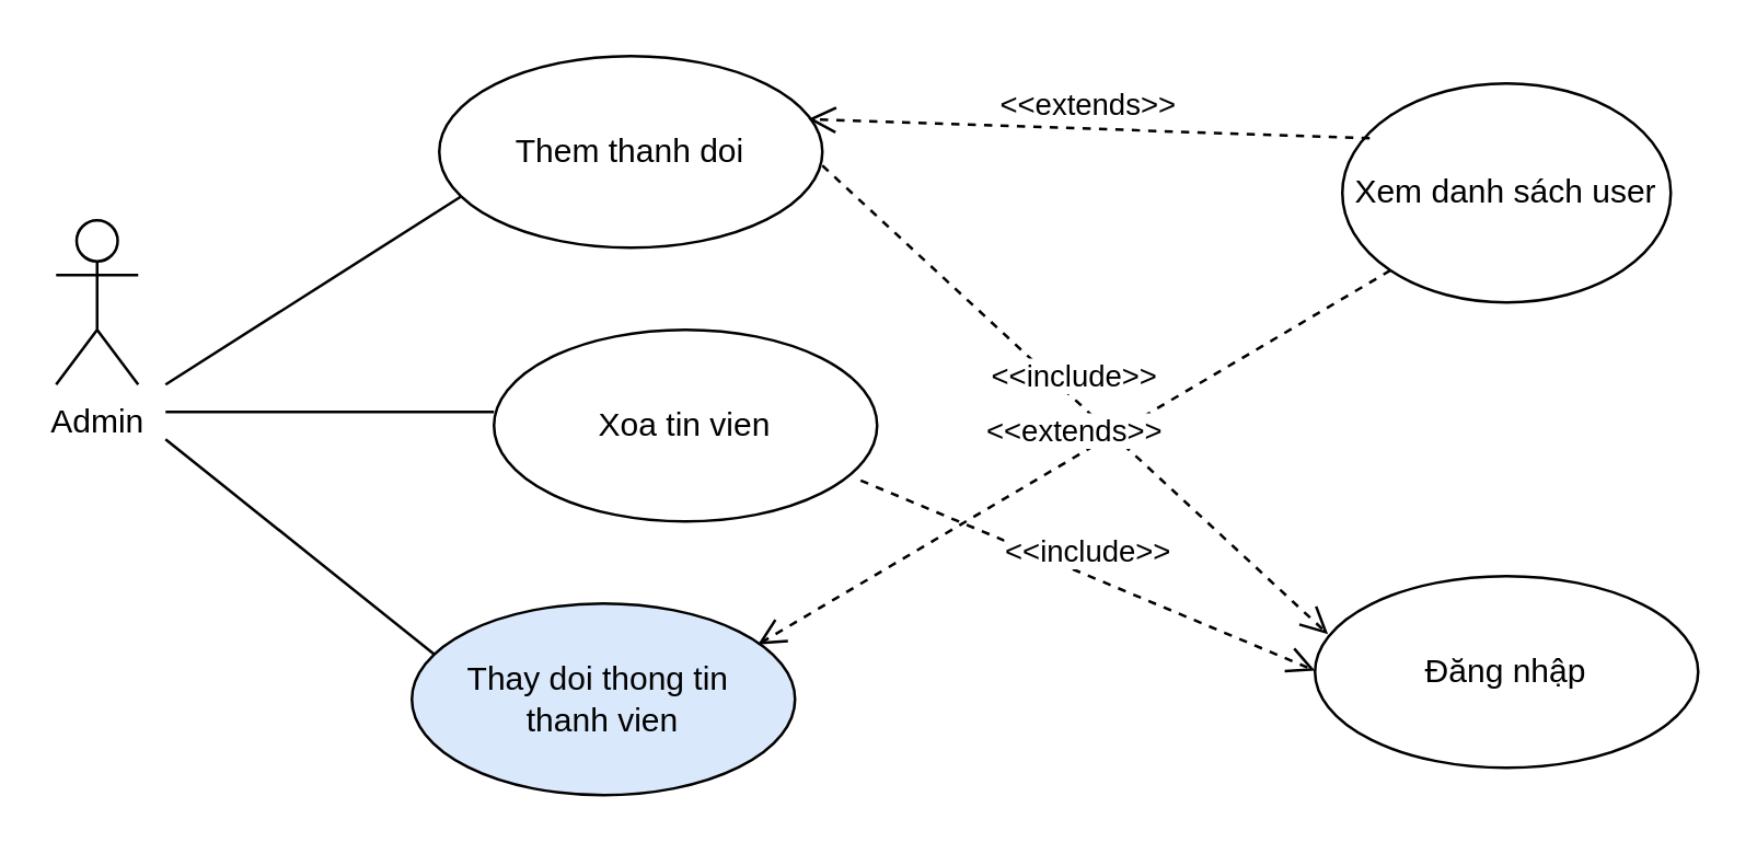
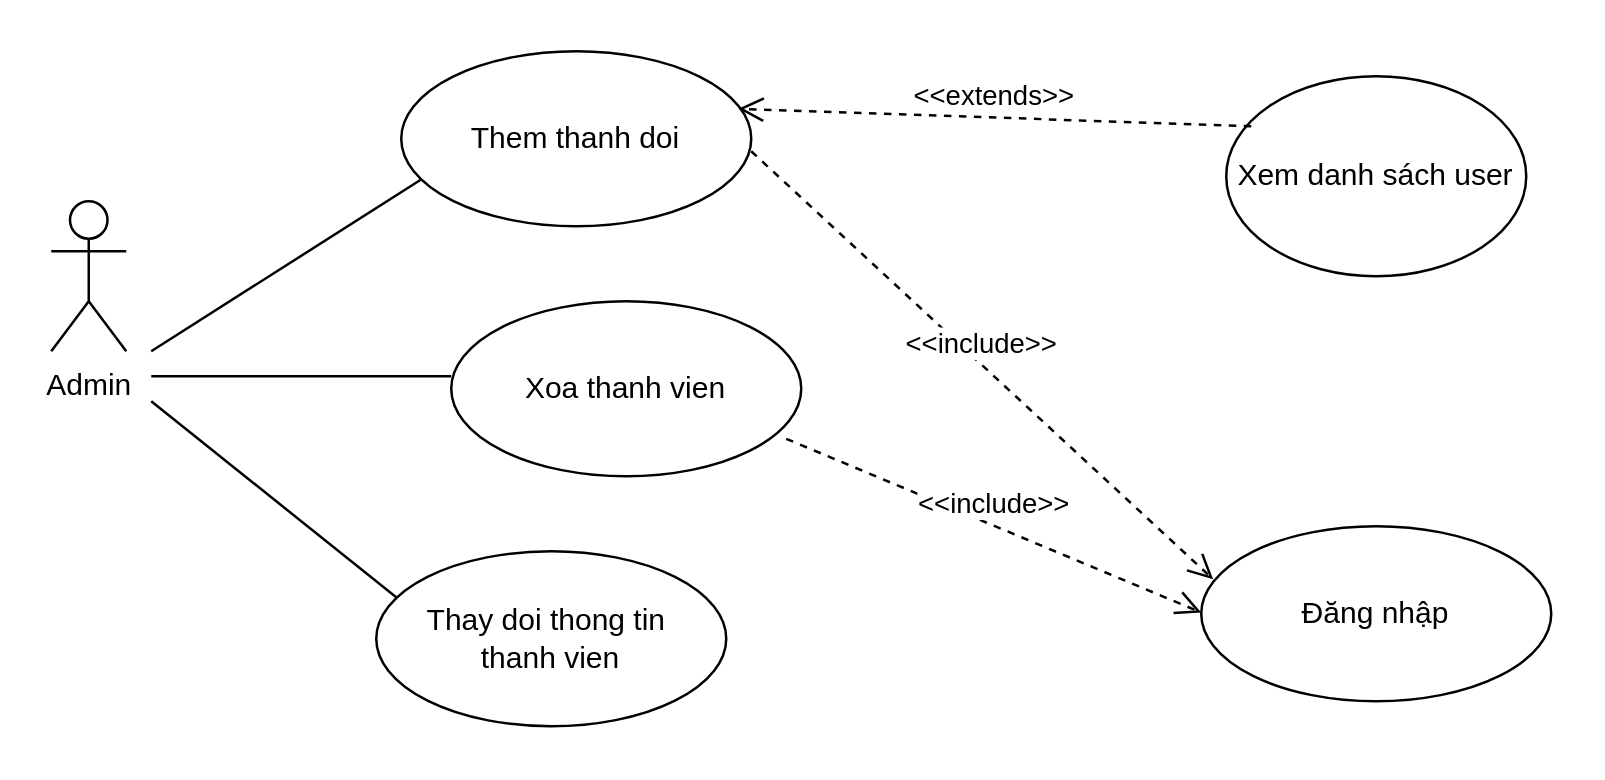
  <mxCell id="0" />
  <mxCell id="1" parent="0" />
  <mxCell id="2" value="Admin" style="shape=umlActor;verticalLabelPosition=bottom;labelBackgroundColor=#ffffff;verticalAlign=top;html=1;outlineConnect=0;" parent="1" vertex="1"><mxGeometry x="20" y="80" width="30" height="60" as="geometry" /></mxCell>
  <mxCell id="3" value="" style="endArrow=none;html=1;" parent="1" edge="1"><mxGeometry width="50" height="50" relative="1" as="geometry"><mxPoint x="60" y="140" as="sourcePoint" /><mxPoint x="170" y="70" as="targetPoint" /></mxGeometry></mxCell>
  <mxCell id="4" value="" style="endArrow=none;html=1;" parent="1" edge="1"><mxGeometry width="50" height="50" relative="1" as="geometry"><mxPoint x="60" y="150" as="sourcePoint" /><mxPoint x="180" y="150" as="targetPoint" /></mxGeometry></mxCell>
  <mxCell id="5" value="" style="endArrow=none;html=1;" parent="1" edge="1"><mxGeometry width="50" height="50" relative="1" as="geometry"><mxPoint x="60" y="160" as="sourcePoint" /><mxPoint x="160" y="240" as="targetPoint" /></mxGeometry></mxCell>
  <mxCell id="6" value="Them thanh doi" style="ellipse;whiteSpace=wrap;html=1;" parent="1" vertex="1"><mxGeometry x="160" y="20" width="140" height="70" as="geometry" /></mxCell>
- <mxCell id="7" value="Xoa tin vien" style="ellipse;whiteSpace=wrap;html=1;" parent="1" vertex="1"><mxGeometry x="180" y="120" width="140" height="70" as="geometry" /></mxCell>
- <mxCell id="8" value="Thay doi thong tin&amp;nbsp;&lt;br&gt;thanh vien" style="ellipse;whiteSpace=wrap;html=1;fillColor=#dae8fc;" parent="1" vertex="1"><mxGeometry x="150" y="220" width="140" height="70" as="geometry" /></mxCell>
+ <mxCell id="7" value="Xoa thanh vien" style="ellipse;whiteSpace=wrap;html=1;" parent="1" vertex="1"><mxGeometry x="180" y="120" width="140" height="70" as="geometry" /></mxCell>
+ <mxCell id="8" value="Thay doi thong tin&amp;nbsp;&lt;br&gt;thanh vien" style="ellipse;whiteSpace=wrap;html=1;" parent="1" vertex="1"><mxGeometry x="150" y="220" width="140" height="70" as="geometry" /></mxCell>
  <mxCell id="9" value="Đăng nhập" style="ellipse;whiteSpace=wrap;html=1;" parent="1" vertex="1"><mxGeometry x="480" y="210" width="140" height="70" as="geometry" /></mxCell>
  <mxCell id="10" value="&amp;lt;&amp;lt;include&amp;gt;&amp;gt;" style="html=1;verticalAlign=bottom;endArrow=open;dashed=1;endSize=8;entryX=0.034;entryY=0.303;entryDx=0;entryDy=0;entryPerimeter=0;" parent="1" target="9" edge="1"><mxGeometry relative="1" as="geometry"><mxPoint x="300" y="60" as="sourcePoint" /><mxPoint x="350" y="-20" as="targetPoint" /></mxGeometry></mxCell>
  <mxCell id="11" value="&amp;lt;&amp;lt;include&amp;gt;&amp;gt;" style="html=1;verticalAlign=bottom;endArrow=open;dashed=1;endSize=8;exitX=0.957;exitY=0.786;exitDx=0;exitDy=0;exitPerimeter=0;" parent="1" edge="1" source="7"><mxGeometry relative="1" as="geometry"><mxPoint x="310" y="244.5" as="sourcePoint" /><mxPoint x="480" y="244.5" as="targetPoint" /></mxGeometry></mxCell>
  <mxCell id="12" value="Xem danh sách user" style="ellipse;whiteSpace=wrap;html=1;" vertex="1" parent="1"><mxGeometry x="490" y="30" width="120" height="80" as="geometry" /></mxCell>
  <mxCell id="13" value="&amp;lt;&amp;lt;extends&amp;gt;&amp;gt;" style="html=1;verticalAlign=bottom;endArrow=open;dashed=1;endSize=8;entryX=0.963;entryY=0.329;entryDx=0;entryDy=0;entryPerimeter=0;" edge="1" parent="1" target="6"><mxGeometry relative="1" as="geometry"><mxPoint x="500" y="50" as="sourcePoint" /><mxPoint x="420" y="50" as="targetPoint" /></mxGeometry></mxCell>
- <mxCell id="14" value="&amp;lt;&amp;lt;extends&amp;gt;&amp;gt;" style="html=1;verticalAlign=bottom;endArrow=open;dashed=1;endSize=8;entryX=0.903;entryY=0.214;entryDx=0;entryDy=0;entryPerimeter=0;exitX=0;exitY=1;exitDx=0;exitDy=0;" edge="1" parent="1" source="12" target="8"><mxGeometry relative="1" as="geometry"><mxPoint x="490" y="110" as="sourcePoint" /><mxPoint x="284.82" y="103.03" as="targetPoint" /></mxGeometry></mxCell>
